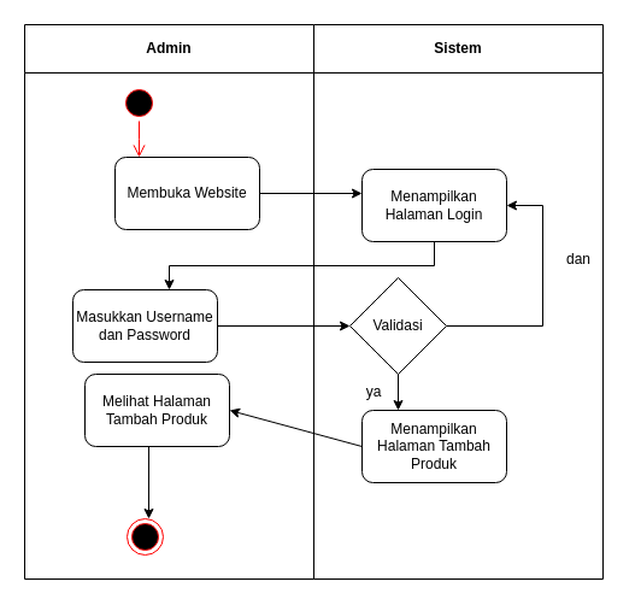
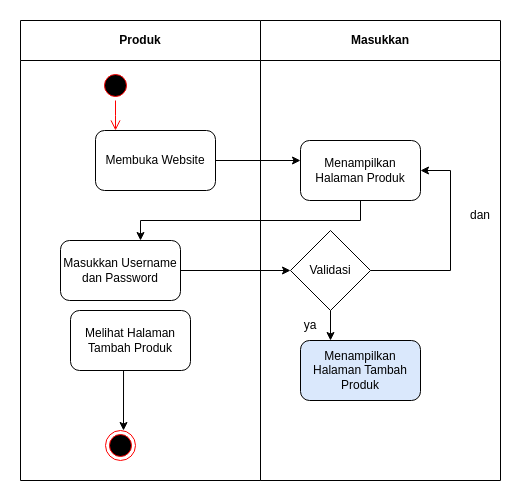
  <mxCell id="0" />
  <mxCell id="1" parent="0" />
- <mxCell id="2" value="Admin" style="swimlane;whiteSpace=wrap;html=1;startSize=40;" vertex="1" parent="1"><mxGeometry x="20" y="20" width="240" height="460" as="geometry" /></mxCell>
+ <mxCell id="2" value="Produk" style="swimlane;whiteSpace=wrap;html=1;startSize=40;" vertex="1" parent="1"><mxGeometry x="20" y="20" width="240" height="460" as="geometry" /></mxCell>
  <mxCell id="3" value="" style="ellipse;html=1;shape=startState;fillColor=#000000;strokeColor=#ff0000;" vertex="1" parent="2"><mxGeometry x="80" y="50" width="30" height="30" as="geometry" /></mxCell>
  <mxCell id="4" value="" style="edgeStyle=orthogonalEdgeStyle;html=1;verticalAlign=bottom;endArrow=open;endSize=8;strokeColor=#ff0000;rounded=0;" edge="1" source="3" parent="2"><mxGeometry relative="1" as="geometry"><mxPoint x="95" y="110" as="targetPoint" /></mxGeometry></mxCell>
  <mxCell id="5" value="Membuka Website" style="rounded=1;whiteSpace=wrap;html=1;" vertex="1" parent="2"><mxGeometry x="75" y="110" width="120" height="60" as="geometry" /></mxCell>
  <mxCell id="6" value="Masukkan Username dan Password" style="rounded=1;whiteSpace=wrap;html=1;" vertex="1" parent="2"><mxGeometry x="40" y="220" width="120" height="60" as="geometry" /></mxCell>
  <mxCell id="7" value="Melihat Halaman Tambah Produk" style="rounded=1;whiteSpace=wrap;html=1;" vertex="1" parent="2"><mxGeometry x="50" y="290" width="120" height="60" as="geometry" /></mxCell>
  <mxCell id="8" value="" style="endArrow=classic;html=1;rounded=0;exitX=0.442;exitY=1;exitDx=0;exitDy=0;exitPerimeter=0;" edge="1" parent="2" source="7"><mxGeometry width="50" height="50" relative="1" as="geometry"><mxPoint x="280" y="550" as="sourcePoint" /><mxPoint x="103" y="410" as="targetPoint" /></mxGeometry></mxCell>
  <mxCell id="9" value="" style="ellipse;html=1;shape=endState;fillColor=#000000;strokeColor=#ff0000;" vertex="1" parent="2"><mxGeometry x="85" y="410" width="30" height="30" as="geometry" /></mxCell>
- <mxCell id="10" value="Sistem" style="swimlane;whiteSpace=wrap;html=1;startSize=40;" vertex="1" parent="1"><mxGeometry x="260" y="20" width="240" height="460" as="geometry" /></mxCell>
- <mxCell id="11" value="Menampilkan Halaman Login" style="rounded=1;whiteSpace=wrap;html=1;" vertex="1" parent="10"><mxGeometry x="40" y="120" width="120" height="60" as="geometry" /></mxCell>
+ <mxCell id="10" value="Masukkan" style="swimlane;whiteSpace=wrap;html=1;startSize=40;" vertex="1" parent="1"><mxGeometry x="260" y="20" width="240" height="460" as="geometry" /></mxCell>
+ <mxCell id="11" value="Menampilkan Halaman Produk" style="rounded=1;whiteSpace=wrap;html=1;" vertex="1" parent="10"><mxGeometry x="40" y="120" width="120" height="60" as="geometry" /></mxCell>
  <mxCell id="12" value="Validasi" style="rhombus;whiteSpace=wrap;html=1;" vertex="1" parent="10"><mxGeometry x="30" y="210" width="80" height="80" as="geometry" /></mxCell>
  <mxCell id="13" value="ya" style="text;html=1;align=center;verticalAlign=middle;whiteSpace=wrap;rounded=0;" vertex="1" parent="10"><mxGeometry x="20" y="290" width="60" height="30" as="geometry" /></mxCell>
- <mxCell id="14" value="Menampilkan Halaman Tambah Produk" style="rounded=1;whiteSpace=wrap;html=1;" vertex="1" parent="10"><mxGeometry x="40" y="320" width="120" height="60" as="geometry" /></mxCell>
+ <mxCell id="14" value="Menampilkan Halaman Tambah Produk" style="rounded=1;whiteSpace=wrap;html=1;fillColor=#dae8fc;" vertex="1" parent="10"><mxGeometry x="40" y="320" width="120" height="60" as="geometry" /></mxCell>
  <mxCell id="15" value="" style="endArrow=none;html=1;rounded=0;" edge="1" parent="10"><mxGeometry width="50" height="50" relative="1" as="geometry"><mxPoint x="-120" y="200" as="sourcePoint" /><mxPoint x="100" y="200" as="targetPoint" /></mxGeometry></mxCell>
  <mxCell id="16" value="dan" style="text;html=1;align=center;verticalAlign=middle;whiteSpace=wrap;rounded=0;" vertex="1" parent="10"><mxGeometry x="190" y="180" width="60" height="30" as="geometry" /></mxCell>
  <mxCell id="17" value="" style="endArrow=none;html=1;rounded=0;" edge="1" parent="10"><mxGeometry width="50" height="50" relative="1" as="geometry"><mxPoint x="110" y="250" as="sourcePoint" /><mxPoint x="190" y="250" as="targetPoint" /></mxGeometry></mxCell>
  <mxCell id="18" value="" style="endArrow=classic;html=1;rounded=0;exitX=1;exitY=0.5;exitDx=0;exitDy=0;" edge="1" parent="1" source="5"><mxGeometry width="50" height="50" relative="1" as="geometry"><mxPoint x="300" y="370" as="sourcePoint" /><mxPoint x="300" y="160" as="targetPoint" /></mxGeometry></mxCell>
  <mxCell id="19" value="" style="endArrow=classic;html=1;rounded=0;exitX=1;exitY=0.5;exitDx=0;exitDy=0;" edge="1" parent="1" source="6"><mxGeometry width="50" height="50" relative="1" as="geometry"><mxPoint x="300" y="370" as="sourcePoint" /><mxPoint x="290" y="270" as="targetPoint" /></mxGeometry></mxCell>
  <mxCell id="20" value="" style="endArrow=classic;html=1;rounded=0;exitX=0.5;exitY=1;exitDx=0;exitDy=0;" edge="1" parent="1" source="12"><mxGeometry width="50" height="50" relative="1" as="geometry"><mxPoint x="300" y="370" as="sourcePoint" /><mxPoint x="330" y="340" as="targetPoint" /></mxGeometry></mxCell>
- <mxCell id="21" value="" style="endArrow=classic;html=1;rounded=0;exitX=0;exitY=0.5;exitDx=0;exitDy=0;entryX=1;entryY=0.5;entryDx=0;entryDy=0;" edge="1" parent="1" source="14" target="7"><mxGeometry width="50" height="50" relative="1" as="geometry"><mxPoint x="290" y="580" as="sourcePoint" /><mxPoint x="190" y="570" as="targetPoint" /></mxGeometry></mxCell>
  <mxCell id="22" value="" style="endArrow=none;html=1;rounded=0;entryX=0.5;entryY=1;entryDx=0;entryDy=0;" edge="1" parent="1" target="11"><mxGeometry width="50" height="50" relative="1" as="geometry"><mxPoint x="360" y="220" as="sourcePoint" /><mxPoint x="350" y="210" as="targetPoint" /></mxGeometry></mxCell>
  <mxCell id="23" value="" style="endArrow=classic;html=1;rounded=0;" edge="1" parent="1"><mxGeometry width="50" height="50" relative="1" as="geometry"><mxPoint x="140" y="220" as="sourcePoint" /><mxPoint x="140" y="240" as="targetPoint" /></mxGeometry></mxCell>
  <mxCell id="24" value="" style="endArrow=none;html=1;rounded=0;" edge="1" parent="1"><mxGeometry width="50" height="50" relative="1" as="geometry"><mxPoint x="450" y="170" as="sourcePoint" /><mxPoint x="450" y="270" as="targetPoint" /></mxGeometry></mxCell>
  <mxCell id="25" value="" style="endArrow=classic;html=1;rounded=0;entryX=1;entryY=0.5;entryDx=0;entryDy=0;" edge="1" parent="1" target="11"><mxGeometry width="50" height="50" relative="1" as="geometry"><mxPoint x="450" y="170" as="sourcePoint" /><mxPoint x="360" y="350" as="targetPoint" /></mxGeometry></mxCell>
